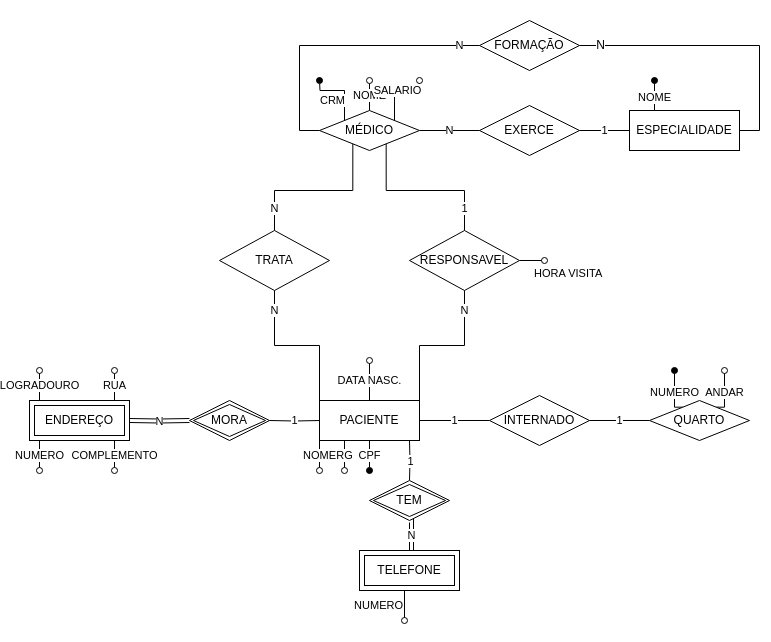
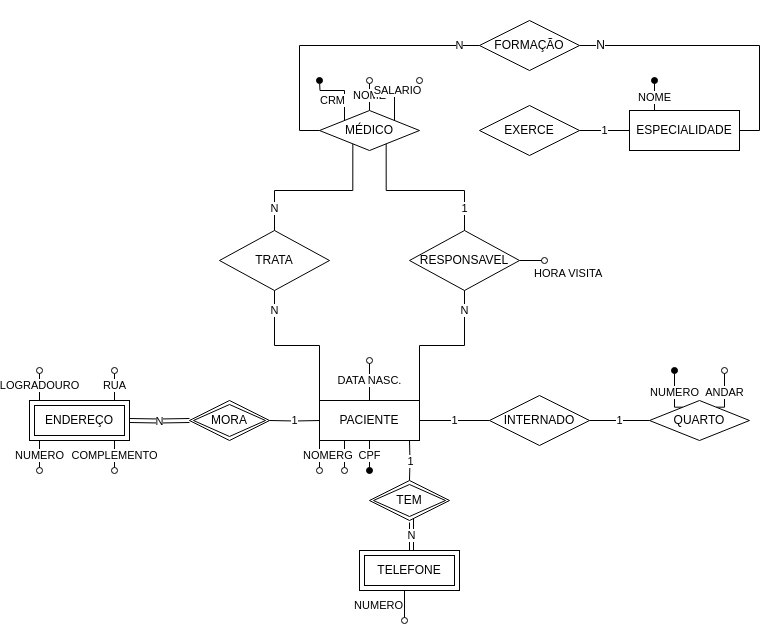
  <mxCell id="0" />
  <mxCell id="1" parent="0" />
  <mxCell id="2" value="" style="group" parent="1" vertex="1" connectable="0"><mxGeometry x="620" y="80" width="110" height="70" as="geometry" /></mxCell>
  <mxCell id="3" value="NOME" style="edgeStyle=orthogonalEdgeStyle;rounded=0;orthogonalLoop=1;jettySize=auto;html=1;exitX=0.25;exitY=0;exitDx=0;exitDy=0;endArrow=oval;endFill=1;" parent="2" source="4" edge="1"><mxGeometry relative="1" as="geometry"><mxPoint x="25" as="targetPoint" /></mxGeometry></mxCell>
  <mxCell id="4" value="ESPECIALIDADE" style="whiteSpace=wrap;html=1;align=center;" parent="2" vertex="1"><mxGeometry y="30" width="110" height="40" as="geometry" /></mxCell>
  <mxCell id="5" value="N" style="edgeStyle=orthogonalEdgeStyle;rounded=0;orthogonalLoop=1;jettySize=auto;html=1;exitX=1;exitY=0.5;exitDx=0;exitDy=0;entryX=1;entryY=0.5;entryDx=0;entryDy=0;endArrow=none;endFill=0;fontSize=12;fontStyle=0" parent="1" source="7" target="4" edge="1"><mxGeometry x="-0.855" relative="1" as="geometry"><mxPoint as="offset" /></mxGeometry></mxCell>
  <mxCell id="6" value="N" style="edgeStyle=orthogonalEdgeStyle;rounded=0;orthogonalLoop=1;jettySize=auto;html=1;exitX=0;exitY=0.5;exitDx=0;exitDy=0;entryX=0;entryY=0.5;entryDx=0;entryDy=0;endArrow=none;endFill=0;" parent="1" source="7" target="15" edge="1"><mxGeometry x="-0.86" relative="1" as="geometry"><mxPoint as="offset" /></mxGeometry></mxCell>
  <mxCell id="7" value="FORMAÇÃO" style="shape=rhombus;perimeter=rhombusPerimeter;whiteSpace=wrap;html=1;align=center;" parent="1" vertex="1"><mxGeometry x="470" y="20" width="100" height="50" as="geometry" /></mxCell>
  <mxCell id="8" value="1" style="edgeStyle=orthogonalEdgeStyle;rounded=0;orthogonalLoop=1;jettySize=auto;html=1;exitX=1;exitY=0.5;exitDx=0;exitDy=0;entryX=0;entryY=0.5;entryDx=0;entryDy=0;endArrow=none;endFill=0;" parent="1" source="10" target="4" edge="1"><mxGeometry relative="1" as="geometry" /></mxCell>
- <mxCell id="9" value="N" style="edgeStyle=orthogonalEdgeStyle;rounded=0;orthogonalLoop=1;jettySize=auto;html=1;exitX=0;exitY=0.5;exitDx=0;exitDy=0;entryX=1;entryY=0.5;entryDx=0;entryDy=0;endArrow=none;endFill=0;" parent="1" source="10" target="15" edge="1"><mxGeometry relative="1" as="geometry" /></mxCell>
  <mxCell id="10" value="EXERCE" style="shape=rhombus;perimeter=rhombusPerimeter;whiteSpace=wrap;html=1;align=center;" parent="1" vertex="1"><mxGeometry x="470" y="105" width="100" height="50" as="geometry" /></mxCell>
  <mxCell id="11" value="" style="group" parent="1" vertex="1" connectable="0"><mxGeometry x="310" y="80" width="100" height="70" as="geometry" /></mxCell>
  <mxCell id="12" value="CRM" style="edgeStyle=orthogonalEdgeStyle;rounded=0;orthogonalLoop=1;jettySize=auto;html=1;exitX=0;exitY=0;exitDx=0;exitDy=0;endArrow=oval;endFill=1;" parent="11" source="15" edge="1"><mxGeometry x="-30" as="geometry"><mxPoint as="targetPoint" /></mxGeometry></mxCell>
  <mxCell id="13" value="NOME" style="edgeStyle=orthogonalEdgeStyle;rounded=0;orthogonalLoop=1;jettySize=auto;html=1;exitX=0.5;exitY=0;exitDx=0;exitDy=0;endArrow=oval;endFill=0;" parent="11" source="15" edge="1"><mxGeometry x="-30" as="geometry"><mxPoint x="50" as="targetPoint" /></mxGeometry></mxCell>
  <mxCell id="14" value="SALARIO" style="edgeStyle=orthogonalEdgeStyle;rounded=0;orthogonalLoop=1;jettySize=auto;html=1;exitX=1;exitY=0;exitDx=0;exitDy=0;endArrow=oval;endFill=0;" parent="11" source="15" edge="1"><mxGeometry relative="1" as="geometry"><mxPoint x="100" as="targetPoint" /></mxGeometry></mxCell>
  <mxCell id="15" value="MÉDICO" style="rhombus;whiteSpace=wrap;html=1;align=center;" parent="11" vertex="1"><mxGeometry y="30" width="100" height="40" as="geometry" /></mxCell>
  <mxCell id="16" value="" style="group;container=1;" parent="1" vertex="1" connectable="0"><mxGeometry x="40" y="370" width="370" height="100" as="geometry"><mxRectangle x="-180" y="420" width="50" height="40" as="alternateBounds" /></mxGeometry></mxCell>
  <mxCell id="17" value="" style="group;container=1;" parent="16" vertex="1" connectable="0"><mxGeometry width="370" height="100" as="geometry" /></mxCell>
  <mxCell id="18" value="" style="group;container=1;" parent="17" vertex="1" connectable="0"><mxGeometry x="270" width="100" height="100" as="geometry" /></mxCell>
  <mxCell id="19" value="NOME" style="edgeStyle=orthogonalEdgeStyle;rounded=0;orthogonalLoop=1;jettySize=auto;html=1;exitX=0;exitY=1;exitDx=0;exitDy=0;endArrow=oval;endFill=0;" parent="18" source="23" edge="1"><mxGeometry relative="1" as="geometry"><mxPoint y="100" as="targetPoint" /></mxGeometry></mxCell>
  <mxCell id="20" value="RG" style="edgeStyle=orthogonalEdgeStyle;rounded=0;orthogonalLoop=1;jettySize=auto;html=1;exitX=0.25;exitY=1;exitDx=0;exitDy=0;endArrow=oval;endFill=0;" parent="18" source="23" edge="1"><mxGeometry relative="1" as="geometry"><mxPoint x="25" y="100" as="targetPoint" /></mxGeometry></mxCell>
  <mxCell id="21" value="CPF" style="edgeStyle=orthogonalEdgeStyle;rounded=0;orthogonalLoop=1;jettySize=auto;html=1;exitX=0.5;exitY=1;exitDx=0;exitDy=0;endArrow=oval;endFill=1;" parent="18" source="23" edge="1"><mxGeometry relative="1" as="geometry"><mxPoint x="50" y="100" as="targetPoint" /></mxGeometry></mxCell>
  <mxCell id="22" value="DATA NASC." style="edgeStyle=orthogonalEdgeStyle;rounded=0;orthogonalLoop=1;jettySize=auto;html=1;exitX=0.5;exitY=0;exitDx=0;exitDy=0;endArrow=oval;endFill=0;fontSize=11;" parent="18" source="23" edge="1"><mxGeometry relative="1" as="geometry"><mxPoint x="50" y="-10" as="targetPoint" /></mxGeometry></mxCell>
  <mxCell id="23" value="PACIENTE" style="whiteSpace=wrap;html=1;align=center;" parent="18" vertex="1"><mxGeometry y="30" width="100" height="40" as="geometry" /></mxCell>
  <mxCell id="24" value="1" style="edgeStyle=orthogonalEdgeStyle;rounded=0;orthogonalLoop=1;jettySize=auto;html=1;exitX=1;exitY=0.5;exitDx=0;exitDy=0;entryX=0;entryY=0.5;entryDx=0;entryDy=0;endArrow=none;endFill=0;" parent="17" target="23" edge="1"><mxGeometry relative="1" as="geometry"><mxPoint x="220" y="50" as="sourcePoint" /></mxGeometry></mxCell>
  <mxCell id="25" value="" style="group" vertex="1" connectable="0" parent="17"><mxGeometry x="-10" width="230" height="100" as="geometry" /></mxCell>
  <mxCell id="26" value="" style="group" parent="25" vertex="1" connectable="0"><mxGeometry width="100" height="100" as="geometry" /></mxCell>
  <mxCell id="27" value="" style="group" vertex="1" connectable="0" parent="26"><mxGeometry x="-10" width="100" height="100" as="geometry" /></mxCell>
  <mxCell id="28" value="LOGRADOURO" style="edgeStyle=orthogonalEdgeStyle;rounded=0;orthogonalLoop=1;jettySize=auto;html=1;exitX=0;exitY=0;exitDx=0;exitDy=0;endArrow=oval;endFill=0;" parent="27" edge="1"><mxGeometry relative="1" as="geometry"><mxPoint x="10" as="targetPoint" /><mxPoint x="10" y="30" as="sourcePoint" /></mxGeometry></mxCell>
  <mxCell id="29" value="RUA" style="edgeStyle=orthogonalEdgeStyle;rounded=0;orthogonalLoop=1;jettySize=auto;html=1;exitX=0.75;exitY=0;exitDx=0;exitDy=0;endArrow=oval;endFill=0;" parent="27" edge="1"><mxGeometry relative="1" as="geometry"><mxPoint x="85" as="targetPoint" /><mxPoint x="85" y="30" as="sourcePoint" /></mxGeometry></mxCell>
  <mxCell id="30" value="" style="group" vertex="1" connectable="0" parent="27"><mxGeometry y="30" width="100" height="70" as="geometry" /></mxCell>
  <mxCell id="31" value="" style="group;container=1;" vertex="1" connectable="0" parent="30"><mxGeometry width="100" height="70" as="geometry" /></mxCell>
  <mxCell id="32" value="NUMERO" style="edgeStyle=orthogonalEdgeStyle;rounded=0;orthogonalLoop=1;jettySize=auto;html=1;exitX=0;exitY=1;exitDx=0;exitDy=0;endArrow=oval;endFill=0;" parent="31" edge="1"><mxGeometry relative="1" as="geometry"><mxPoint x="10" y="70" as="targetPoint" /><mxPoint x="10" y="40" as="sourcePoint" /></mxGeometry></mxCell>
  <mxCell id="33" value="" style="group" vertex="1" connectable="0" parent="31"><mxGeometry width="100" height="70" as="geometry" /></mxCell>
  <mxCell id="34" value="COMPLEMENTO" style="edgeStyle=orthogonalEdgeStyle;rounded=0;orthogonalLoop=1;jettySize=auto;html=1;exitX=0.75;exitY=1;exitDx=0;exitDy=0;endArrow=oval;endFill=0;" parent="33" edge="1"><mxGeometry relative="1" as="geometry"><mxPoint x="85" y="70" as="targetPoint" /><mxPoint x="85" y="40" as="sourcePoint" /></mxGeometry></mxCell>
  <mxCell id="35" value="ENDEREÇO" style="shape=ext;margin=3;double=1;whiteSpace=wrap;html=1;align=center;" vertex="1" parent="33"><mxGeometry width="100" height="40" as="geometry" /></mxCell>
  <mxCell id="36" value="N" style="edgeStyle=orthogonalEdgeStyle;rounded=0;orthogonalLoop=1;jettySize=auto;html=1;exitX=0;exitY=0.5;exitDx=0;exitDy=0;entryX=1;entryY=0.5;entryDx=0;entryDy=0;endArrow=none;endFill=0;shape=link;sourcePerimeterSpacing=0;startSize=6;" parent="25" target="35" edge="1"><mxGeometry relative="1" as="geometry"><mxPoint x="150" y="50" as="sourcePoint" /><mxPoint x="100" y="50" as="targetPoint" /></mxGeometry></mxCell>
  <mxCell id="37" value="MORA" style="shape=rhombus;double=1;perimeter=rhombusPerimeter;whiteSpace=wrap;html=1;align=center;" vertex="1" parent="25"><mxGeometry x="150" y="30" width="80" height="40" as="geometry" /></mxCell>
  <mxCell id="38" value="" style="group" parent="1" vertex="1" connectable="0"><mxGeometry x="400" y="230" width="135" height="60" as="geometry" /></mxCell>
  <mxCell id="39" value="HORA VISITA" style="edgeStyle=orthogonalEdgeStyle;rounded=0;orthogonalLoop=1;jettySize=auto;html=1;exitX=1;exitY=0.5;exitDx=0;exitDy=0;endArrow=oval;endFill=0;labelPosition=center;verticalLabelPosition=bottom;align=left;verticalAlign=top;" parent="38" source="40" edge="1"><mxGeometry relative="1" as="geometry"><mxPoint x="135" y="30" as="targetPoint" /></mxGeometry></mxCell>
  <mxCell id="40" value="RESPONSAVEL" style="shape=rhombus;perimeter=rhombusPerimeter;whiteSpace=wrap;html=1;align=center;" parent="38" vertex="1"><mxGeometry width="110" height="60" as="geometry" /></mxCell>
  <mxCell id="41" value="1" style="edgeStyle=orthogonalEdgeStyle;rounded=0;orthogonalLoop=1;jettySize=auto;html=1;exitX=0;exitY=0.5;exitDx=0;exitDy=0;entryX=1;entryY=0.5;entryDx=0;entryDy=0;endArrow=none;endFill=0;align=center;" parent="1" source="43" target="23" edge="1"><mxGeometry relative="1" as="geometry" /></mxCell>
  <mxCell id="42" value="1" style="edgeStyle=orthogonalEdgeStyle;rounded=0;orthogonalLoop=1;jettySize=auto;html=1;exitX=1;exitY=0.5;exitDx=0;exitDy=0;entryX=0;entryY=0.5;entryDx=0;entryDy=0;endArrow=none;endFill=0;align=center;" parent="1" source="43" target="47" edge="1"><mxGeometry relative="1" as="geometry" /></mxCell>
  <mxCell id="43" value="INTERNADO" style="shape=rhombus;perimeter=rhombusPerimeter;whiteSpace=wrap;html=1;align=center;" parent="1" vertex="1"><mxGeometry x="480" y="395" width="100" height="50" as="geometry" /></mxCell>
  <mxCell id="44" value="" style="group" parent="1" vertex="1" connectable="0"><mxGeometry x="640" y="370" width="100" height="70" as="geometry" /></mxCell>
  <mxCell id="45" value="NUMERO" style="edgeStyle=orthogonalEdgeStyle;rounded=0;orthogonalLoop=1;jettySize=auto;html=1;exitX=0.25;exitY=0;exitDx=0;exitDy=0;endArrow=oval;endFill=1;align=center;" parent="44" source="47" edge="1"><mxGeometry relative="1" as="geometry"><mxPoint x="25" as="targetPoint" /></mxGeometry></mxCell>
  <mxCell id="46" value="ANDAR" style="edgeStyle=orthogonalEdgeStyle;rounded=0;orthogonalLoop=1;jettySize=auto;html=1;exitX=0.75;exitY=0;exitDx=0;exitDy=0;endArrow=oval;endFill=0;align=center;" parent="44" source="47" edge="1"><mxGeometry relative="1" as="geometry"><mxPoint x="75" as="targetPoint" /></mxGeometry></mxCell>
  <mxCell id="47" value="QUARTO" style="rhombus;whiteSpace=wrap;html=1;align=center;" parent="44" vertex="1"><mxGeometry y="30" width="100" height="40" as="geometry" /></mxCell>
  <mxCell id="48" value="1" style="edgeStyle=orthogonalEdgeStyle;rounded=0;orthogonalLoop=1;jettySize=auto;html=1;exitX=0.5;exitY=0;exitDx=0;exitDy=0;entryX=0.75;entryY=1;entryDx=0;entryDy=0;endArrow=none;endFill=0;align=center;" parent="1" source="40" target="15" edge="1"><mxGeometry x="-0.733" relative="1" as="geometry"><mxPoint as="offset" /></mxGeometry></mxCell>
  <mxCell id="49" value="N" style="edgeStyle=orthogonalEdgeStyle;rounded=0;orthogonalLoop=1;jettySize=auto;html=1;exitX=0.5;exitY=1;exitDx=0;exitDy=0;entryX=1;entryY=0;entryDx=0;entryDy=0;endArrow=none;endFill=0;align=center;" parent="1" source="40" target="23" edge="1"><mxGeometry x="-0.742" relative="1" as="geometry"><mxPoint as="offset" /></mxGeometry></mxCell>
  <mxCell id="50" value="" style="group;container=1;" parent="1" vertex="1" connectable="0"><mxGeometry x="170" y="240" width="135" height="60" as="geometry" /></mxCell>
  <mxCell id="51" value="TRATA" style="shape=rhombus;perimeter=rhombusPerimeter;whiteSpace=wrap;html=1;align=center;" parent="50" vertex="1"><mxGeometry x="40" y="-10" width="110" height="60" as="geometry" /></mxCell>
  <mxCell id="52" value="N" style="edgeStyle=orthogonalEdgeStyle;rounded=0;orthogonalLoop=1;jettySize=auto;html=1;exitX=0.5;exitY=0;exitDx=0;exitDy=0;entryX=0.25;entryY=1;entryDx=0;entryDy=0;endArrow=none;endFill=0;align=center;" parent="1" source="51" target="15" edge="1"><mxGeometry x="-0.733" relative="1" as="geometry"><mxPoint as="offset" /></mxGeometry></mxCell>
  <mxCell id="53" value="N" style="edgeStyle=orthogonalEdgeStyle;rounded=0;orthogonalLoop=1;jettySize=auto;html=1;exitX=0.5;exitY=1;exitDx=0;exitDy=0;endArrow=none;endFill=0;align=center;entryX=0;entryY=0;entryDx=0;entryDy=0;" parent="1" source="51" target="23" edge="1"><mxGeometry x="-0.742" relative="1" as="geometry"><mxPoint as="offset" /></mxGeometry></mxCell>
  <mxCell id="54" value="1" style="edgeStyle=orthogonalEdgeStyle;rounded=0;orthogonalLoop=1;jettySize=auto;html=1;exitX=0.5;exitY=0;exitDx=0;exitDy=0;endArrow=none;endFill=0;" parent="1" edge="1"><mxGeometry relative="1" as="geometry"><mxPoint x="400" y="440" as="targetPoint" /><mxPoint x="400" y="480" as="sourcePoint" /></mxGeometry></mxCell>
  <mxCell id="55" value="" style="group" parent="1" vertex="1" connectable="0"><mxGeometry x="370" y="550" width="100" height="70" as="geometry" /></mxCell>
  <mxCell id="56" value="NUMERO" style="edgeStyle=orthogonalEdgeStyle;rounded=0;orthogonalLoop=1;jettySize=auto;html=1;exitX=0.25;exitY=1;exitDx=0;exitDy=0;endArrow=oval;endFill=0;labelPosition=right;verticalLabelPosition=middle;align=right;verticalAlign=middle;" parent="55" edge="1"><mxGeometry relative="1" as="geometry"><mxPoint x="25" y="70" as="targetPoint" /><mxPoint x="25" y="40" as="sourcePoint" /></mxGeometry></mxCell>
  <mxCell id="57" value="N" style="edgeStyle=orthogonalEdgeStyle;rounded=0;orthogonalLoop=1;jettySize=auto;html=1;exitX=0.5;exitY=1;exitDx=0;exitDy=0;entryX=0.32;entryY=0.025;entryDx=0;entryDy=0;entryPerimeter=0;endArrow=none;endFill=0;shape=link;" parent="55" edge="1"><mxGeometry relative="1" as="geometry"><mxPoint x="30" y="-30" as="sourcePoint" /><mxPoint x="32" y="1" as="targetPoint" /></mxGeometry></mxCell>
  <mxCell id="58" value="TELEFONE" style="shape=ext;margin=3;double=1;whiteSpace=wrap;html=1;align=center;" vertex="1" parent="55"><mxGeometry x="-20" width="100" height="40" as="geometry" /></mxCell>
  <mxCell id="59" value="TEM" style="shape=rhombus;double=1;perimeter=rhombusPerimeter;whiteSpace=wrap;html=1;align=center;" vertex="1" parent="1"><mxGeometry x="360" y="480" width="80" height="40" as="geometry" /></mxCell>
